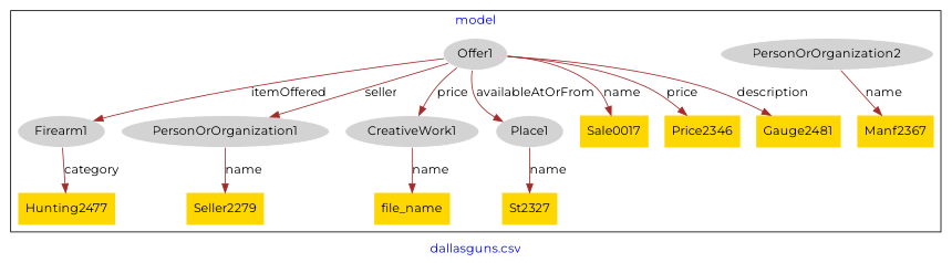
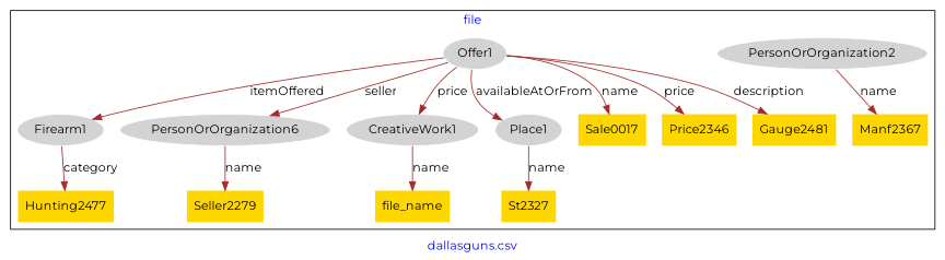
  digraph {
    fontcolor=blue
    fontname=Montserrat
    label="dallasguns.csv"
    remincross=true
    node [fillcolor=gold fontname=Montserrat style=filled shape=plaintext]
    edge [color=brown fontcolor=black fontname=Montserrat]
    n1 [color=white fillcolor=lightgray label=Firearm1 shape=""]
    n2 [color=white fillcolor=lightgray label=PersonOrOrganization2 shape=""]
    n3 [color=white fillcolor=lightgray label=Offer1 shape=""]
-   n4 [color=white fillcolor=lightgray label=PersonOrOrganization1 shape=""]
+   n4 [color=white fillcolor=lightgray label=PersonOrOrganization6 shape=""]
    n5 [color=white fillcolor=lightgray label=CreativeWork1 shape=""]
    n6 [color=white fillcolor=lightgray label=Place1 shape=""]
    n7 [label=Sale0017]
    n8 [label=Manf2367]
    n9 [label=St2327]
    n10 [label=Price2346]
    n11 [label=file_name]
    n12 [label=Seller2279]
    n13 [label=Hunting2477]
    n14 [label=Gauge2481]
    subgraph cluster_1 {
-     label=model
+     label=file
      n1
      n2
      n3
      n4
      n5
      n6
      n7
      n8
      n9
      n10
      n11
      n12
      n13
      n14
    }
    n1 -> n13 [label=category]
    n2 -> n8 [label=name]
    n3 -> n1 [label=itemOffered]
    n3 -> n4 [label=seller]
    n3 -> n5 [label=price]
    n3 -> n6 [label=availableAtOrFrom]
    n3 -> n7 [label=name]
    n3 -> n10 [label=price]
    n3 -> n14 [label=description]
    n4 -> n12 [label=name]
    n5 -> n11 [label=name]
    n6 -> n9 [label=name]
  }
